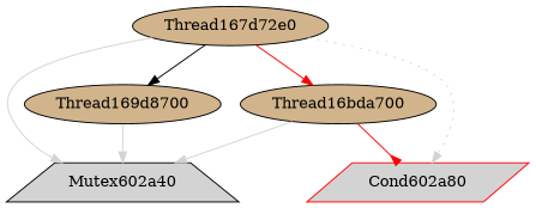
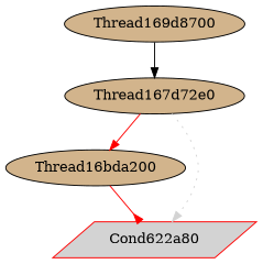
  digraph {
    node [color=black fillcolor=tan style=filled]
    edge [arrowhead=normal color=lightgray]
-   Mutex602a40 [fillcolor=lightgrey shape=trapezium]
-   Thread16bda700
-   Cond602a80 [color=red fillcolor=lightgrey shape=parallelogram]
+   Thread16bda700 [label=Thread16bda200]
+   Cond602a80 [color=red fillcolor=lightgrey shape=parallelogram label=Cond622a80]
    Thread169d8700
    Thread167d72e0
-   Thread16bda700 -> Mutex602a40
    Thread16bda700 -> Cond602a80 [arrowhead=inv color=red]
-   Thread169d8700 -> Mutex602a40
-   Thread167d72e0 -> Mutex602a40
    Thread167d72e0 -> Thread16bda700 [color=red]
    Thread167d72e0 -> Cond602a80 [style=dotted arrowhead=""]
-   Thread167d72e0 -> Thread169d8700 [color=""]
+   Thread169d8700 -> Thread167d72e0 [color=""]
  }
